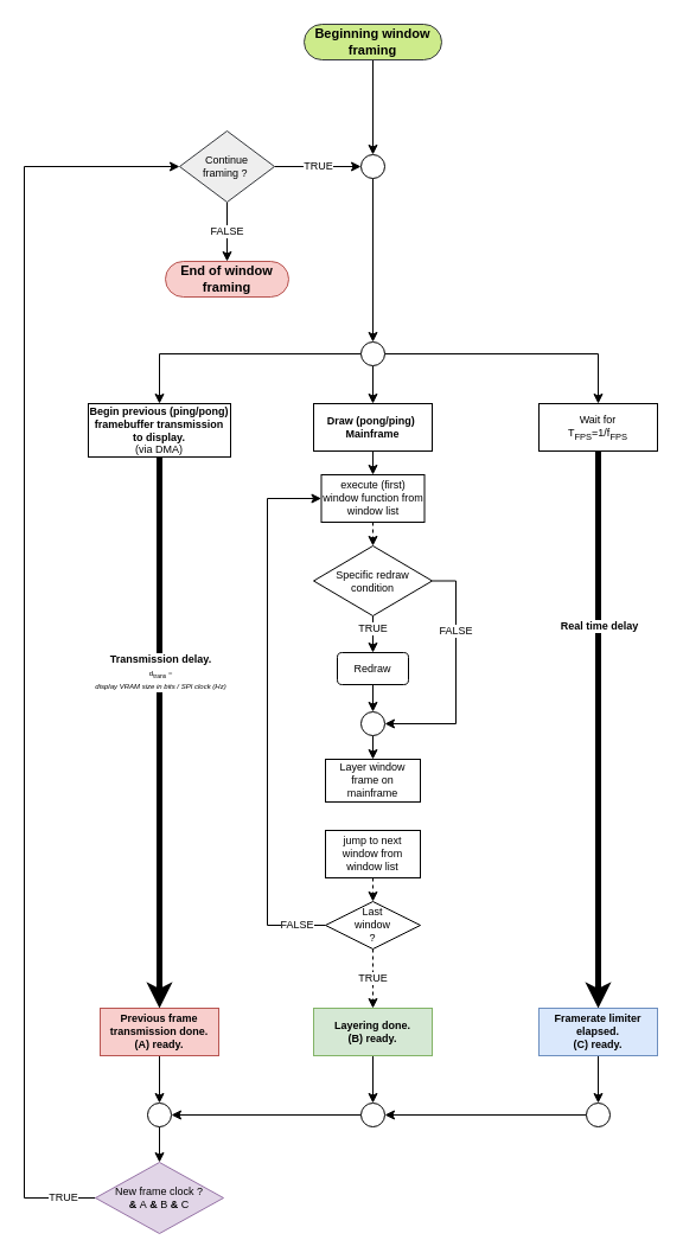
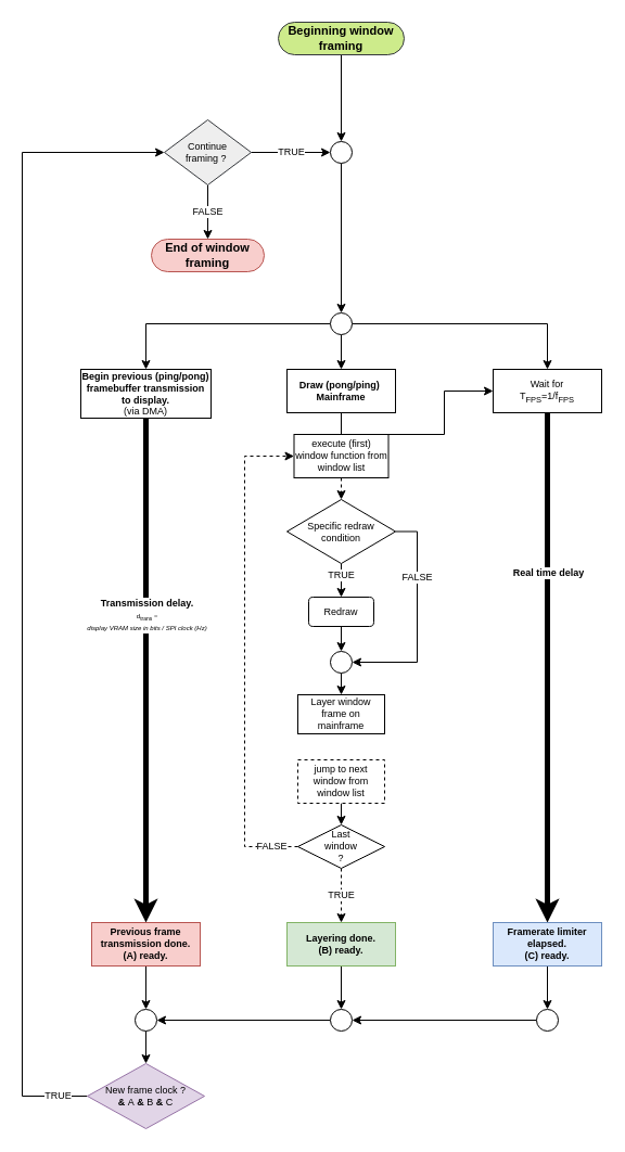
  <mxCell id="0" />
  <mxCell id="1" parent="0" />
  <mxCell id="2" value="" style="edgeStyle=orthogonalEdgeStyle;rounded=0;orthogonalLoop=1;jettySize=auto;html=1;fontSize=9;exitX=0.5;exitY=1;exitDx=0;exitDy=0;" edge="1" parent="1" source="40" target="4"><mxGeometry relative="1" as="geometry"><mxPoint x="314.2" y="310" as="sourcePoint" /></mxGeometry></mxCell>
- <mxCell id="3" style="edgeStyle=orthogonalEdgeStyle;rounded=0;orthogonalLoop=1;jettySize=auto;html=1;exitX=0.5;exitY=1;exitDx=0;exitDy=0;entryX=0.5;entryY=0;entryDx=0;entryDy=0;fontSize=9;" edge="1" parent="1" source="4" target="6"><mxGeometry relative="1" as="geometry"><mxPoint x="314.143" y="409.857" as="targetPoint" /></mxGeometry></mxCell>
+ <mxCell id="3" style="edgeStyle=orthogonalEdgeStyle;rounded=0;orthogonalLoop=1;jettySize=auto;html=1;exitX=0.5;exitY=1;exitDx=0;exitDy=0;fontSize=9;" edge="1" parent="1" source="4" target="33"><mxGeometry relative="1" as="geometry"><mxPoint x="314.143" y="409.857" as="targetPoint" /></mxGeometry></mxCell>
  <mxCell id="4" value="&lt;b&gt;Draw&amp;nbsp;&lt;/b&gt;&lt;b&gt;(pong/p&lt;/b&gt;&lt;b&gt;ing&lt;/b&gt;&lt;b&gt;)&amp;nbsp;&lt;/b&gt;&lt;b&gt;&lt;br&gt;Mainframe&lt;/b&gt;" style="rounded=0;whiteSpace=wrap;html=1;fontSize=9;" vertex="1" parent="1"><mxGeometry x="264" y="340" width="100" height="40" as="geometry" /></mxCell>
  <mxCell id="5" style="edgeStyle=orthogonalEdgeStyle;rounded=0;orthogonalLoop=1;jettySize=auto;html=1;exitX=0.5;exitY=1;exitDx=0;exitDy=0;entryX=0.5;entryY=0;entryDx=0;entryDy=0;fontSize=9;dashed=1;" edge="1" parent="1" source="6" target="9"><mxGeometry relative="1" as="geometry" /></mxCell>
  <mxCell id="6" value="execute (first) window function from window list" style="rounded=0;whiteSpace=wrap;html=1;fontSize=9;" vertex="1" parent="1"><mxGeometry x="270.5" y="400" width="87" height="40" as="geometry" /></mxCell>
  <mxCell id="7" value="TRUE" style="edgeStyle=orthogonalEdgeStyle;rounded=0;orthogonalLoop=1;jettySize=auto;html=1;exitX=0.5;exitY=1;exitDx=0;exitDy=0;entryX=0.5;entryY=0;entryDx=0;entryDy=0;fontSize=9;" edge="1" parent="1" source="9" target="11"><mxGeometry x="-0.283" relative="1" as="geometry"><mxPoint as="offset" /></mxGeometry></mxCell>
  <mxCell id="8" value="FALSE" style="edgeStyle=orthogonalEdgeStyle;rounded=0;orthogonalLoop=1;jettySize=auto;html=1;exitX=1;exitY=0.5;exitDx=0;exitDy=0;entryX=1;entryY=0.5;entryDx=0;entryDy=0;fontSize=9;" edge="1" parent="1" source="9" target="14"><mxGeometry x="-0.381" relative="1" as="geometry"><mxPoint as="offset" /></mxGeometry></mxCell>
  <mxCell id="9" value="Specific redraw &lt;br&gt;condition" style="rhombus;whiteSpace=wrap;html=1;fontSize=9;" vertex="1" parent="1"><mxGeometry x="264" y="460" width="100" height="59" as="geometry" /></mxCell>
  <mxCell id="10" style="edgeStyle=orthogonalEdgeStyle;rounded=0;orthogonalLoop=1;jettySize=auto;html=1;exitX=0.5;exitY=1;exitDx=0;exitDy=0;entryX=0.5;entryY=0;entryDx=0;entryDy=0;fontSize=9;" edge="1" parent="1" source="11" target="14"><mxGeometry relative="1" as="geometry" /></mxCell>
  <mxCell id="11" value="Redraw" style="whiteSpace=wrap;html=1;fontSize=9;rounded=1;" vertex="1" parent="1"><mxGeometry x="284" y="550" width="60" height="27" as="geometry" /></mxCell>
  <mxCell id="12" value="Layer window frame on mainframe" style="rounded=0;whiteSpace=wrap;html=1;fontSize=9;" vertex="1" parent="1"><mxGeometry x="274" y="640" width="80" height="36" as="geometry" /></mxCell>
  <mxCell id="13" style="edgeStyle=orthogonalEdgeStyle;rounded=0;orthogonalLoop=1;jettySize=auto;html=1;exitX=0.5;exitY=1;exitDx=0;exitDy=0;entryX=0.5;entryY=0;entryDx=0;entryDy=0;fontSize=9;" edge="1" parent="1" source="14" target="12"><mxGeometry relative="1" as="geometry" /></mxCell>
  <mxCell id="14" value="" style="ellipse;whiteSpace=wrap;html=1;aspect=fixed;fontSize=9;" vertex="1" parent="1"><mxGeometry x="304" y="600" width="20" height="20" as="geometry" /></mxCell>
- <mxCell id="15" style="edgeStyle=orthogonalEdgeStyle;rounded=0;orthogonalLoop=1;jettySize=auto;html=1;exitX=0.5;exitY=1;exitDx=0;exitDy=0;entryX=0.5;entryY=0;entryDx=0;entryDy=0;fontSize=9;dashed=1;" edge="1" parent="1" source="16" target="19"><mxGeometry relative="1" as="geometry" /></mxCell>
- <mxCell id="16" value="jump to next window from window list" style="rounded=0;whiteSpace=wrap;html=1;fontSize=9;" vertex="1" parent="1"><mxGeometry x="274" y="700" width="80" height="40" as="geometry" /></mxCell>
- <mxCell id="17" value="FALSE" style="edgeStyle=orthogonalEdgeStyle;rounded=0;orthogonalLoop=1;jettySize=auto;html=1;exitX=0;exitY=0.5;exitDx=0;exitDy=0;fontSize=9;entryX=0;entryY=0.5;entryDx=0;entryDy=0;" edge="1" parent="1" source="19" target="6"><mxGeometry x="-0.895" relative="1" as="geometry"><mxPoint x="204" y="480" as="targetPoint" /><Array as="points"><mxPoint x="225" y="780" /><mxPoint x="225" y="420" /></Array><mxPoint as="offset" /></mxGeometry></mxCell>
+ <mxCell id="15" style="edgeStyle=orthogonalEdgeStyle;rounded=0;orthogonalLoop=1;jettySize=auto;html=1;exitX=0.5;exitY=1;exitDx=0;exitDy=0;entryX=0.5;entryY=0;entryDx=0;entryDy=0;fontSize=9;" edge="1" parent="1" source="16" target="19"><mxGeometry relative="1" as="geometry" /></mxCell>
+ <mxCell id="16" value="jump to next window from window list" style="rounded=0;whiteSpace=wrap;html=1;fontSize=9;dashed=1;" vertex="1" parent="1"><mxGeometry x="274" y="700" width="80" height="40" as="geometry" /></mxCell>
+ <mxCell id="17" value="FALSE" style="edgeStyle=orthogonalEdgeStyle;rounded=0;orthogonalLoop=1;jettySize=auto;html=1;exitX=0;exitY=0.5;exitDx=0;exitDy=0;fontSize=9;entryX=0;entryY=0.5;entryDx=0;entryDy=0;dashed=1;" edge="1" parent="1" source="19" target="6"><mxGeometry x="-0.895" relative="1" as="geometry"><mxPoint x="204" y="480" as="targetPoint" /><Array as="points"><mxPoint x="225" y="780" /><mxPoint x="225" y="420" /></Array><mxPoint as="offset" /></mxGeometry></mxCell>
  <mxCell id="18" value="TRUE" style="edgeStyle=orthogonalEdgeStyle;rounded=0;orthogonalLoop=1;jettySize=auto;html=1;entryX=0.5;entryY=0;entryDx=0;entryDy=0;fontSize=9;dashed=1;" edge="1" parent="1" source="19" target="23"><mxGeometry relative="1" as="geometry"><mxPoint x="314" y="1100" as="targetPoint" /></mxGeometry></mxCell>
  <mxCell id="19" value="Last &lt;br style=&quot;font-size: 9px;&quot;&gt;window&lt;br style=&quot;font-size: 9px;&quot;&gt;?" style="rhombus;whiteSpace=wrap;html=1;fontSize=9;" vertex="1" parent="1"><mxGeometry x="274" y="760" width="80" height="40" as="geometry" /></mxCell>
  <mxCell id="20" style="edgeStyle=orthogonalEdgeStyle;rounded=0;orthogonalLoop=1;jettySize=auto;html=1;exitX=0;exitY=0.5;exitDx=0;exitDy=0;fontSize=9;entryX=1;entryY=0.5;entryDx=0;entryDy=0;" edge="1" parent="1" source="21" target="30"><mxGeometry relative="1" as="geometry"><mxPoint x="164" y="1080.207" as="targetPoint" /></mxGeometry></mxCell>
  <mxCell id="21" value="" style="ellipse;whiteSpace=wrap;html=1;aspect=fixed;fontSize=9;" vertex="1" parent="1"><mxGeometry x="304" y="930" width="20" height="20" as="geometry" /></mxCell>
  <mxCell id="22" style="edgeStyle=orthogonalEdgeStyle;rounded=0;orthogonalLoop=1;jettySize=auto;html=1;exitX=0.5;exitY=1;exitDx=0;exitDy=0;entryX=0.5;entryY=0;entryDx=0;entryDy=0;fontSize=9;" edge="1" parent="1" source="23" target="21"><mxGeometry relative="1" as="geometry" /></mxCell>
  <mxCell id="23" value="&lt;b&gt;Layering done.&lt;br style=&quot;font-size: 9px&quot;&gt;(B) ready.&lt;/b&gt;" style="rounded=0;whiteSpace=wrap;html=1;fontSize=9;fillColor=#d5e8d4;strokeColor=#82b366;" vertex="1" parent="1"><mxGeometry x="264" y="850" width="100" height="40" as="geometry" /></mxCell>
  <mxCell id="24" value="" style="edgeStyle=orthogonalEdgeStyle;rounded=0;orthogonalLoop=1;jettySize=auto;html=1;fontSize=9;strokeWidth=5;" edge="1" parent="1" source="26" target="28"><mxGeometry relative="1" as="geometry" /></mxCell>
  <mxCell id="25" value="&lt;b&gt;Transmission delay.&lt;/b&gt;&lt;br&gt;&lt;font style=&quot;font-size: 6px&quot;&gt;d&lt;sub&gt;trans&lt;/sub&gt;&amp;nbsp;&lt;span style=&quot;color: rgb(84 , 84 , 84) ; text-align: left ; white-space: normal&quot;&gt;&lt;font style=&quot;font-size: 6px&quot;&gt;≈&lt;/font&gt;&lt;/span&gt;&lt;br&gt;&amp;nbsp;&lt;i&gt;display VRAM size in bits / SPI clock (Hz)&lt;/i&gt;&amp;nbsp;&lt;/font&gt;" style="text;html=1;resizable=0;points=[];align=center;verticalAlign=middle;labelBackgroundColor=#ffffff;fontSize=9;" vertex="1" connectable="0" parent="24"><mxGeometry x="-0.19" y="2" relative="1" as="geometry"><mxPoint x="-2" y="-7" as="offset" /></mxGeometry></mxCell>
  <mxCell id="26" value="&lt;b&gt;Begin previous (ping/pong) framebuffer transmission to display.&lt;/b&gt;&lt;br&gt;(via DMA)" style="rounded=0;whiteSpace=wrap;html=1;fontSize=9;" vertex="1" parent="1"><mxGeometry x="74" y="340" width="120" height="45" as="geometry" /></mxCell>
  <mxCell id="27" style="edgeStyle=orthogonalEdgeStyle;rounded=0;orthogonalLoop=1;jettySize=auto;html=1;exitX=0.5;exitY=1;exitDx=0;exitDy=0;entryX=0.5;entryY=0;entryDx=0;entryDy=0;fontSize=9;" edge="1" parent="1" source="28" target="30"><mxGeometry relative="1" as="geometry" /></mxCell>
  <mxCell id="28" value="&lt;b&gt;Previous frame transmission done.&lt;br&gt;(A) ready.&lt;/b&gt;" style="rounded=0;whiteSpace=wrap;html=1;fontSize=9;fillColor=#f8cecc;strokeColor=#b85450;" vertex="1" parent="1"><mxGeometry x="84" y="850" width="100" height="40" as="geometry" /></mxCell>
  <mxCell id="29" style="edgeStyle=orthogonalEdgeStyle;rounded=0;orthogonalLoop=1;jettySize=auto;html=1;exitX=0.5;exitY=1;exitDx=0;exitDy=0;entryX=0.5;entryY=0;entryDx=0;entryDy=0;strokeWidth=1;fontSize=9;" edge="1" parent="1" source="30" target="50"><mxGeometry relative="1" as="geometry" /></mxCell>
  <mxCell id="30" value="" style="ellipse;whiteSpace=wrap;html=1;aspect=fixed;fontSize=9;" vertex="1" parent="1"><mxGeometry x="124" y="930" width="20" height="20" as="geometry" /></mxCell>
  <mxCell id="31" value="" style="edgeStyle=orthogonalEdgeStyle;rounded=0;orthogonalLoop=1;jettySize=auto;html=1;strokeWidth=5;fontSize=9;" edge="1" parent="1" source="33" target="35"><mxGeometry relative="1" as="geometry" /></mxCell>
  <mxCell id="32" value="&lt;b&gt;Real time delay&lt;/b&gt;" style="text;html=1;resizable=0;points=[];align=center;verticalAlign=middle;labelBackgroundColor=#ffffff;fontSize=9;" vertex="1" connectable="0" parent="31"><mxGeometry x="0.273" y="3" relative="1" as="geometry"><mxPoint x="-3" y="-151.5" as="offset" /></mxGeometry></mxCell>
  <mxCell id="33" value="Wait for&lt;br&gt;T&lt;sub&gt;FPS&lt;/sub&gt;=1/f&lt;sub&gt;FPS&lt;/sub&gt;" style="rounded=0;whiteSpace=wrap;html=1;fontSize=9;" vertex="1" parent="1"><mxGeometry x="454" y="340" width="100" height="40" as="geometry" /></mxCell>
  <mxCell id="34" style="edgeStyle=orthogonalEdgeStyle;rounded=0;orthogonalLoop=1;jettySize=auto;html=1;exitX=0.5;exitY=1;exitDx=0;exitDy=0;entryX=0.5;entryY=0;entryDx=0;entryDy=0;strokeWidth=1;fontSize=9;" edge="1" parent="1" source="35" target="37"><mxGeometry relative="1" as="geometry" /></mxCell>
  <mxCell id="35" value="&lt;b&gt;Framerate limiter elapsed.&lt;br&gt;(C) ready.&lt;/b&gt;" style="rounded=0;whiteSpace=wrap;html=1;fontSize=9;fillColor=#dae8fc;strokeColor=#6c8ebf;" vertex="1" parent="1"><mxGeometry x="454" y="850" width="100" height="40" as="geometry" /></mxCell>
  <mxCell id="36" style="edgeStyle=orthogonalEdgeStyle;rounded=0;orthogonalLoop=1;jettySize=auto;html=1;exitX=0;exitY=0.5;exitDx=0;exitDy=0;entryX=1;entryY=0.5;entryDx=0;entryDy=0;strokeWidth=1;fontSize=9;" edge="1" parent="1" source="37" target="21"><mxGeometry relative="1" as="geometry" /></mxCell>
  <mxCell id="37" value="" style="ellipse;whiteSpace=wrap;html=1;aspect=fixed;fontSize=9;" vertex="1" parent="1"><mxGeometry x="494" y="930" width="20" height="20" as="geometry" /></mxCell>
  <mxCell id="38" style="edgeStyle=orthogonalEdgeStyle;rounded=0;orthogonalLoop=1;jettySize=auto;html=1;exitX=0;exitY=0.5;exitDx=0;exitDy=0;entryX=0.5;entryY=0;entryDx=0;entryDy=0;strokeWidth=1;fontSize=9;" edge="1" parent="1" source="40" target="26"><mxGeometry relative="1" as="geometry" /></mxCell>
  <mxCell id="39" style="edgeStyle=orthogonalEdgeStyle;rounded=0;orthogonalLoop=1;jettySize=auto;html=1;exitX=1;exitY=0.5;exitDx=0;exitDy=0;entryX=0.5;entryY=0;entryDx=0;entryDy=0;strokeWidth=1;fontSize=9;" edge="1" parent="1" source="40" target="33"><mxGeometry relative="1" as="geometry" /></mxCell>
  <mxCell id="40" value="" style="ellipse;whiteSpace=wrap;html=1;aspect=fixed;fontSize=9;" vertex="1" parent="1"><mxGeometry x="304" y="288" width="20" height="20" as="geometry" /></mxCell>
  <mxCell id="41" style="edgeStyle=orthogonalEdgeStyle;rounded=0;orthogonalLoop=1;jettySize=auto;html=1;exitX=0.5;exitY=1;exitDx=0;exitDy=0;entryX=0.5;entryY=0;entryDx=0;entryDy=0;strokeWidth=1;fontSize=9;" edge="1" parent="1" source="42" target="40"><mxGeometry relative="1" as="geometry" /></mxCell>
  <mxCell id="42" value="" style="ellipse;whiteSpace=wrap;html=1;aspect=fixed;fontSize=9;" vertex="1" parent="1"><mxGeometry x="304" y="130" width="20" height="20" as="geometry" /></mxCell>
  <mxCell id="43" style="edgeStyle=orthogonalEdgeStyle;rounded=0;orthogonalLoop=1;jettySize=auto;html=1;exitX=0.5;exitY=1;exitDx=0;exitDy=0;entryX=0.5;entryY=0;entryDx=0;entryDy=0;strokeWidth=1;fontSize=9;" edge="1" parent="1" source="44" target="42"><mxGeometry relative="1" as="geometry" /></mxCell>
  <mxCell id="44" value="&lt;b&gt;&lt;font style=&quot;font-size: 11px&quot;&gt;Beginning window framing&lt;/font&gt;&lt;/b&gt;" style="rounded=1;whiteSpace=wrap;html=1;fontSize=9;arcSize=50;fillColor=#cdeb8b;strokeColor=#36393d;" vertex="1" parent="1"><mxGeometry x="256" y="20" width="116" height="30" as="geometry" /></mxCell>
  <mxCell id="45" value="TRUE" style="edgeStyle=orthogonalEdgeStyle;rounded=0;orthogonalLoop=1;jettySize=auto;html=1;exitX=1;exitY=0.5;exitDx=0;exitDy=0;entryX=0;entryY=0.5;entryDx=0;entryDy=0;strokeWidth=1;fontSize=9;" edge="1" parent="1" source="47" target="42"><mxGeometry relative="1" as="geometry" /></mxCell>
  <mxCell id="46" value="FALSE" style="edgeStyle=orthogonalEdgeStyle;rounded=0;orthogonalLoop=1;jettySize=auto;html=1;exitX=0.5;exitY=1;exitDx=0;exitDy=0;entryX=0.5;entryY=0;entryDx=0;entryDy=0;strokeWidth=1;fontSize=9;" edge="1" parent="1" source="47" target="48"><mxGeometry relative="1" as="geometry" /></mxCell>
  <mxCell id="47" value="&lt;span style=&quot;white-space: normal&quot;&gt;Continue &lt;br&gt;framing ?&lt;/span&gt;&lt;b style=&quot;white-space: normal&quot;&gt;&amp;nbsp;&lt;/b&gt;" style="rhombus;whiteSpace=wrap;html=1;fontSize=9;fillColor=#eeeeee;strokeColor=#36393d;" vertex="1" parent="1"><mxGeometry x="151" y="110" width="80" height="60" as="geometry" /></mxCell>
  <mxCell id="48" value="&lt;b&gt;&lt;font style=&quot;font-size: 11px&quot;&gt;End of window framing&lt;/font&gt;&lt;/b&gt;" style="rounded=1;whiteSpace=wrap;html=1;fontSize=9;arcSize=50;fillColor=#f8cecc;strokeColor=#b85450;" vertex="1" parent="1"><mxGeometry x="139" y="220" width="104" height="30" as="geometry" /></mxCell>
  <mxCell id="49" value="TRUE" style="edgeStyle=orthogonalEdgeStyle;rounded=0;orthogonalLoop=1;jettySize=auto;html=1;exitX=0;exitY=0.5;exitDx=0;exitDy=0;entryX=0;entryY=0.5;entryDx=0;entryDy=0;strokeWidth=1;fontSize=9;" edge="1" parent="1" source="50" target="47"><mxGeometry x="-0.949" relative="1" as="geometry"><Array as="points"><mxPoint x="20" y="1010" /><mxPoint x="20" y="140" /></Array><mxPoint as="offset" /></mxGeometry></mxCell>
  <mxCell id="50" value="New frame clock ?&lt;br&gt;&lt;b&gt;&amp;amp;&amp;nbsp;&lt;/b&gt;A&lt;b&gt; &amp;amp; &lt;/b&gt;B&lt;b&gt; &amp;amp; &lt;/b&gt;C&lt;b&gt;&lt;br&gt;&lt;/b&gt;" style="rhombus;whiteSpace=wrap;html=1;fontSize=9;fillColor=#e1d5e7;strokeColor=#9673a6;" vertex="1" parent="1"><mxGeometry x="80" y="980" width="108" height="60" as="geometry" /></mxCell>
